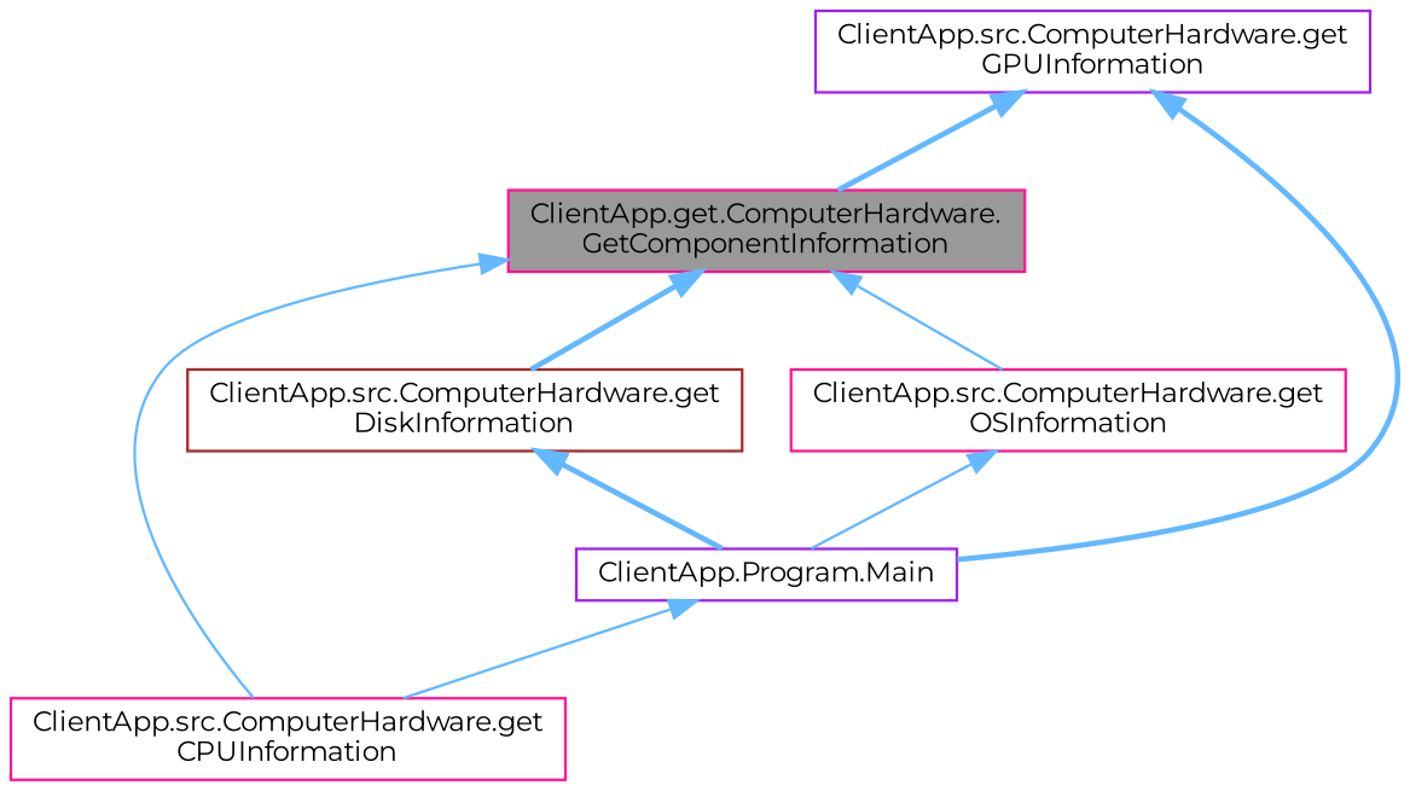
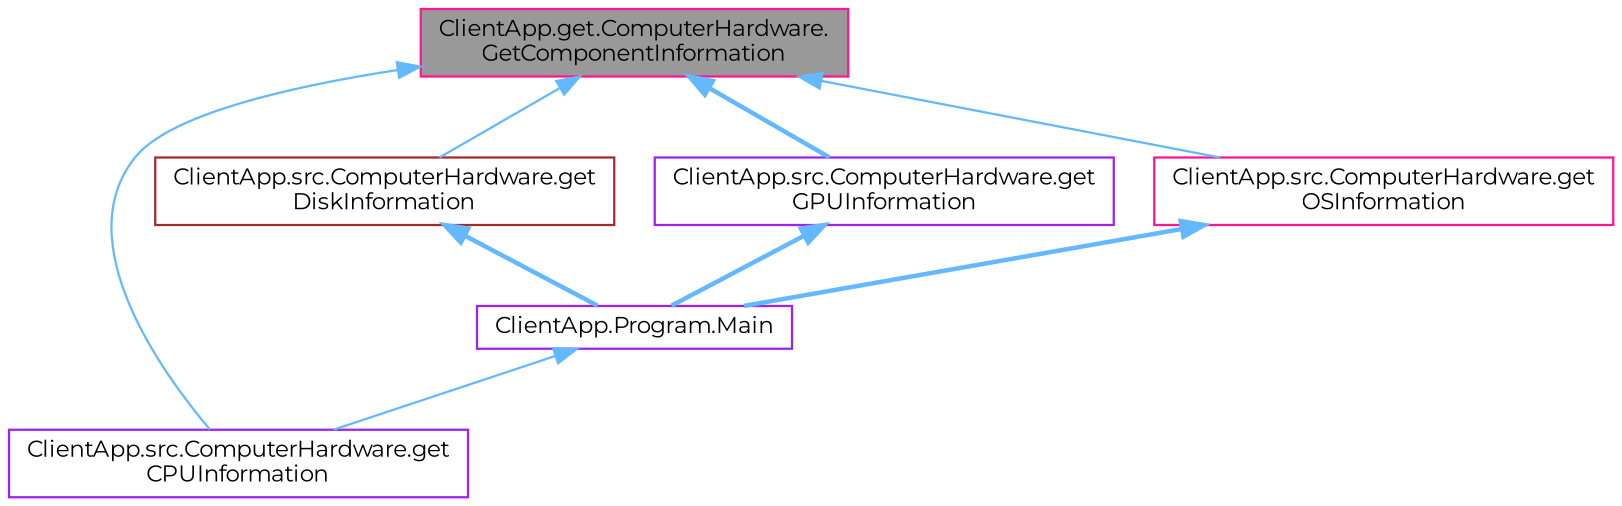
  digraph {
    fontname=Montserrat
    rankdir=TB
    node [color=deeppink fillcolor=white fontname=Montserrat fontsize=10 shape=box style=filled]
    edge [color=steelblue1 dir=back fontname=Montserrat fontsize=10 labelfontname=Helvetica labelfontsize=10 style=solid]
    n1 [fillcolor=grey60 fontcolor=black height=0.2 label="ClientApp.get.ComputerHardware.\lGetComponentInformation" width=0.4]
-   n2 [height=0.2 label="ClientApp.src.ComputerHardware.get\lCPUInformation" width=0.4]
+   n2 [color=purple height=0.2 label="ClientApp.src.ComputerHardware.get\lCPUInformation" width=0.4]
    n3 [color=brown height=0.2 label="ClientApp.src.ComputerHardware.get\lDiskInformation" width=0.4]
    n4 [color=purple height=0.2 label="ClientApp.src.ComputerHardware.get\lGPUInformation" width=0.4]
    n5 [height=0.2 label="ClientApp.src.ComputerHardware.get\lOSInformation" width=0.4]
    n6 [color=purple height=0.2 label="ClientApp.Program.Main" width=0.4]
    n1 -> n2
-   n1 -> n3 [style=bold]
-   n4 -> n1 [style=bold]
+   n1 -> n3
+   n1 -> n4 [style=bold]
    n1 -> n5
    n3 -> n6 [style=bold]
    n4 -> n6 [style=bold]
-   n5 -> n6
+   n5 -> n6 [style=bold]
    n6 -> n2
  }
